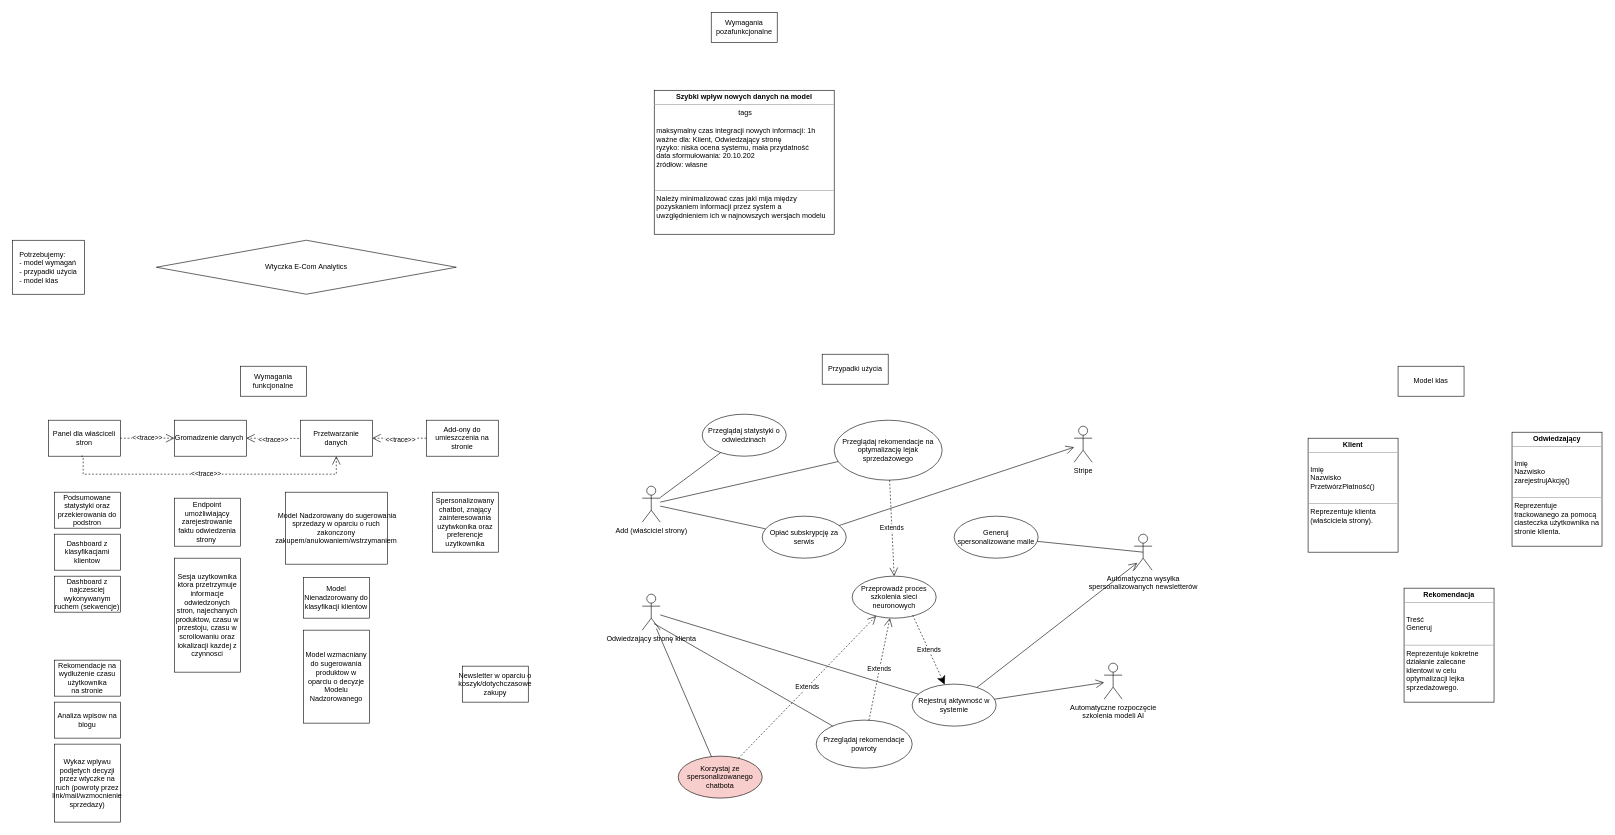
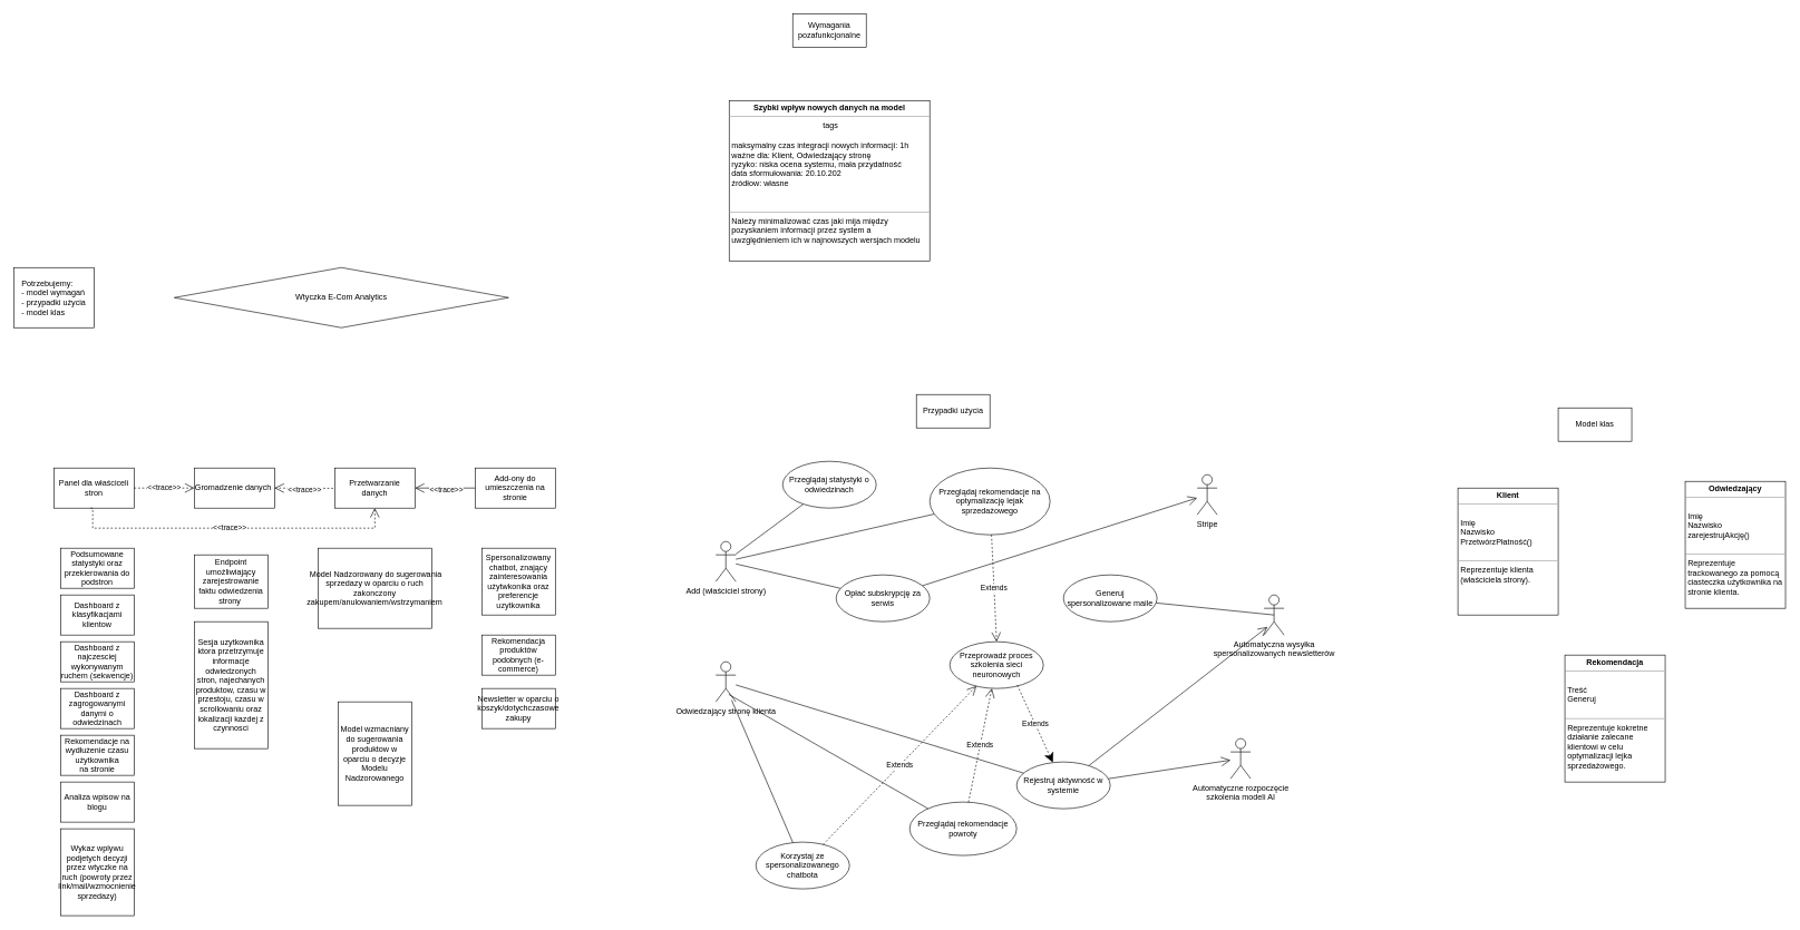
  <mxCell id="0" />
  <mxCell id="1" parent="0" />
  <mxCell id="2" value="&lt;div style=&quot;text-align: left;&quot;&gt;&lt;span style=&quot;background-color: initial;&quot;&gt;Potrzebujemy:&lt;/span&gt;&lt;/div&gt;&lt;div style=&quot;text-align: left;&quot;&gt;&lt;span style=&quot;background-color: initial;&quot;&gt;- model wymagań&lt;/span&gt;&lt;/div&gt;&lt;div style=&quot;text-align: left;&quot;&gt;&lt;span style=&quot;background-color: initial;&quot;&gt;- przypadki użycia&lt;/span&gt;&lt;/div&gt;&lt;div style=&quot;text-align: left;&quot;&gt;&lt;span style=&quot;background-color: initial;&quot;&gt;- model klas&lt;/span&gt;&lt;/div&gt;" style="rounded=0;whiteSpace=wrap;html=1;" parent="1" vertex="1"><mxGeometry x="20" y="400" width="120" height="90" as="geometry" /></mxCell>
- <mxCell id="3" value="Wymagania funkcjonalne" style="html=1;whiteSpace=wrap;" parent="1" vertex="1"><mxGeometry x="400" y="610" width="110" height="50" as="geometry" /></mxCell>
  <mxCell id="4" value="Gromadzenie danych&amp;nbsp;" style="html=1;whiteSpace=wrap;" parent="1" vertex="1"><mxGeometry x="290" y="700" width="120" height="60" as="geometry" /></mxCell>
  <mxCell id="5" value="Panel dla właściceli stron" style="html=1;whiteSpace=wrap;" parent="1" vertex="1"><mxGeometry x="80" y="700" width="120" height="60" as="geometry" /></mxCell>
  <mxCell id="6" value="Add-ony do umieszczenia na stronie" style="html=1;whiteSpace=wrap;" parent="1" vertex="1"><mxGeometry x="710" y="700" width="120" height="60" as="geometry" /></mxCell>
  <mxCell id="7" value="&lt;div&gt;Podsumowane statystyki oraz przekierowania do podstron&lt;br&gt;&lt;/div&gt;" style="html=1;whiteSpace=wrap;" parent="1" vertex="1"><mxGeometry x="90" y="820" width="110" height="60" as="geometry" /></mxCell>
  <mxCell id="8" value="Rekomendacje na wydłużenie czasu użytkownika&lt;br&gt;na stronie" style="html=1;whiteSpace=wrap;" parent="1" vertex="1"><mxGeometry x="90" y="1100" width="110" height="60" as="geometry" /></mxCell>
  <mxCell id="9" value="Endpoint umożliwiający zarejestrowanie faktu odwiedzenia strony&amp;nbsp;" style="html=1;whiteSpace=wrap;" parent="1" vertex="1"><mxGeometry x="290" y="830" width="110" height="80" as="geometry" /></mxCell>
  <mxCell id="10" value="&lt;div&gt;Spersonalizowany chatbot, znający zainteresowania użytwkonika oraz preferencje uzytkownika&lt;/div&gt;" style="html=1;whiteSpace=wrap;" parent="1" vertex="1"><mxGeometry x="720" y="820" width="110" height="100" as="geometry" /></mxCell>
+ <mxCell id="11" value="Rekomendacja produktów podobnych (e-commerce)" style="html=1;whiteSpace=wrap;" parent="1" vertex="1"><mxGeometry x="720" y="950" width="110" height="60" as="geometry" /></mxCell>
  <mxCell id="12" value="Przetwarzanie danych" style="html=1;whiteSpace=wrap;" parent="1" vertex="1"><mxGeometry x="500" y="700" width="120" height="60" as="geometry" /></mxCell>
  <mxCell id="13" value="" style="endArrow=open;dashed=1;endFill=0;endSize=12;html=1;rounded=0;exitX=1;exitY=0.5;exitDx=0;exitDy=0;entryX=0;entryY=0.5;entryDx=0;entryDy=0;" parent="1" source="5" target="4" edge="1"><mxGeometry width="160" relative="1" as="geometry"><mxPoint x="260" y="730" as="sourcePoint" /><mxPoint x="420" y="730" as="targetPoint" /></mxGeometry></mxCell>
  <mxCell id="14" value="&amp;lt;&amp;lt;trace&amp;gt;&amp;gt;" style="edgeLabel;html=1;align=center;verticalAlign=middle;resizable=0;points=[];" parent="13" vertex="1" connectable="0"><mxGeometry x="-0.02" y="2" relative="1" as="geometry"><mxPoint as="offset" /></mxGeometry></mxCell>
  <mxCell id="15" value="" style="endArrow=open;dashed=1;endFill=0;endSize=12;html=1;rounded=0;exitX=-0.018;exitY=0.507;exitDx=0;exitDy=0;entryX=1;entryY=0.5;entryDx=0;entryDy=0;exitPerimeter=0;" parent="1" source="12" target="4" edge="1"><mxGeometry width="160" relative="1" as="geometry"><mxPoint x="470" y="759.43" as="sourcePoint" /><mxPoint x="390" y="759.43" as="targetPoint" /></mxGeometry></mxCell>
  <mxCell id="16" value="&amp;lt;&amp;lt;trace&amp;gt;&amp;gt;" style="edgeLabel;html=1;align=center;verticalAlign=middle;resizable=0;points=[];" parent="15" vertex="1" connectable="0"><mxGeometry x="-0.02" y="2" relative="1" as="geometry"><mxPoint as="offset" /></mxGeometry></mxCell>
- <mxCell id="17" value="" style="endArrow=open;dashed=1;endFill=0;endSize=12;html=1;rounded=0;exitX=0;exitY=0.5;exitDx=0;exitDy=0;entryX=1;entryY=0.5;entryDx=0;entryDy=0;" parent="1" source="6" target="12" edge="1"><mxGeometry width="160" relative="1" as="geometry"><mxPoint x="728" y="770" as="sourcePoint" /><mxPoint x="640" y="770" as="targetPoint" /></mxGeometry></mxCell>
+ <mxCell id="17" value="" style="endArrow=open;dashed=0;endFill=0;endSize=12;html=1;rounded=0;exitX=0;exitY=0.5;exitDx=0;exitDy=0;entryX=1;entryY=0.5;entryDx=0;entryDy=0;" parent="1" source="6" target="12" edge="1"><mxGeometry width="160" relative="1" as="geometry"><mxPoint x="728" y="770" as="sourcePoint" /><mxPoint x="640" y="770" as="targetPoint" /></mxGeometry></mxCell>
  <mxCell id="18" value="&amp;lt;&amp;lt;trace&amp;gt;&amp;gt;" style="edgeLabel;html=1;align=center;verticalAlign=middle;resizable=0;points=[];" parent="17" vertex="1" connectable="0"><mxGeometry x="-0.02" y="2" relative="1" as="geometry"><mxPoint as="offset" /></mxGeometry></mxCell>
  <mxCell id="19" value="&lt;div&gt;&amp;nbsp;Model Nadzorowany do sugerowania sprzedazy w oparciu o ruch zakonczony zakupem/anulowaniem/wstrzymaniem&lt;/div&gt;" style="html=1;whiteSpace=wrap;" parent="1" vertex="1"><mxGeometry x="475" y="820" width="170" height="120" as="geometry" /></mxCell>
- <mxCell id="20" value="&lt;div&gt;Model Nienadzorowany do klasyfikacji klientow&lt;/div&gt;" style="html=1;whiteSpace=wrap;" parent="1" vertex="1"><mxGeometry x="505" y="962.5" width="110" height="67.5" as="geometry" /></mxCell>
  <mxCell id="21" value="" style="endArrow=open;dashed=1;endFill=0;endSize=12;html=1;rounded=0;exitX=0.458;exitY=1;exitDx=0;exitDy=0;entryX=0.5;entryY=1;entryDx=0;entryDy=0;edgeStyle=orthogonalEdgeStyle;exitPerimeter=0;" parent="1" source="5" target="12" edge="1"><mxGeometry width="160" relative="1" as="geometry"><mxPoint x="137.94" y="830" as="sourcePoint" /><mxPoint x="552.06" y="826.64" as="targetPoint" /><Array as="points"><mxPoint x="138" y="760" /><mxPoint x="138" y="790" /><mxPoint x="560" y="790" /></Array></mxGeometry></mxCell>
  <mxCell id="22" value="&amp;lt;&amp;lt;trace&amp;gt;&amp;gt;" style="edgeLabel;html=1;align=center;verticalAlign=middle;resizable=0;points=[];" parent="21" vertex="1" connectable="0"><mxGeometry x="-0.02" y="2" relative="1" as="geometry"><mxPoint as="offset" /></mxGeometry></mxCell>
  <mxCell id="23" value="Dashboard z najczesciej wykonywanym ruchem (sekwencje)" style="html=1;whiteSpace=wrap;" parent="1" vertex="1"><mxGeometry x="90" y="960" width="110" height="60" as="geometry" /></mxCell>
+ <mxCell id="24" value="Dashboard z zagrogowanymi danymi o odwiedzinach" style="html=1;whiteSpace=wrap;" parent="1" vertex="1"><mxGeometry x="90" y="1030" width="110" height="60" as="geometry" /></mxCell>
  <mxCell id="25" value="Dashboard z klasyfikacjami klientow" style="html=1;whiteSpace=wrap;" parent="1" vertex="1"><mxGeometry x="90" y="890" width="110" height="60" as="geometry" /></mxCell>
  <mxCell id="26" value="Analiza wpisow na blogu" style="html=1;whiteSpace=wrap;" parent="1" vertex="1"><mxGeometry x="90" y="1170" width="110" height="60" as="geometry" /></mxCell>
  <mxCell id="27" value="Wtyczka E-Com Analytics" style="rhombus;whiteSpace=wrap;html=1;" parent="1" vertex="1"><mxGeometry x="260" y="400" width="500" height="90" as="geometry" /></mxCell>
  <mxCell id="28" value="Sesja uzytkownika ktora przetrzymuje informacje odwiedzonych stron, najechanych produktow, czasu w przestoju, czasu w scrollowaniu oraz lokalizacji kazdej z czynnosci" style="html=1;whiteSpace=wrap;" parent="1" vertex="1"><mxGeometry x="290" y="930" width="110" height="190" as="geometry" /></mxCell>
  <mxCell id="29" value="Model wzmacniany do sugerowania produktow w oparciu o decyzje Modelu Nadzorowanego" style="html=1;whiteSpace=wrap;" parent="1" vertex="1"><mxGeometry x="505" y="1050" width="110" height="155" as="geometry" /></mxCell>
- <mxCell id="30" value="&lt;div&gt;Newsletter w oparciu o koszyk/dotychczasowe zakupy&lt;/div&gt;" style="html=1;whiteSpace=wrap;" parent="1" vertex="1"><mxGeometry x="770" y="1110" width="110" height="60" as="geometry" /></mxCell>
+ <mxCell id="30" value="&lt;div&gt;Newsletter w oparciu o koszyk/dotychczasowe zakupy&lt;/div&gt;" style="html=1;whiteSpace=wrap;" parent="1" vertex="1"><mxGeometry x="720" y="1030" width="110" height="60" as="geometry" /></mxCell>
  <mxCell id="31" value="Wykaz wplywu podjetych decyzji przez wtyczke na ruch (powroty przez link/mail/wzmocnienie sprzedazy)" style="html=1;whiteSpace=wrap;" parent="1" vertex="1"><mxGeometry x="90" y="1240" width="110" height="130" as="geometry" /></mxCell>
  <mxCell id="32" value="Przypadki użycia" style="html=1;whiteSpace=wrap;" vertex="1" parent="1"><mxGeometry x="1370" y="590" width="110" height="50" as="geometry" /></mxCell>
  <mxCell id="33" value="Add (właściciel strony)" style="shape=umlActor;verticalLabelPosition=bottom;verticalAlign=top;html=1;" vertex="1" parent="1"><mxGeometry x="1070" y="810" width="30" height="60" as="geometry" /></mxCell>
  <mxCell id="34" value="Odwiedzający stronę klienta" style="shape=umlActor;verticalLabelPosition=bottom;verticalAlign=top;html=1;" vertex="1" parent="1"><mxGeometry x="1070" y="990" width="30" height="60" as="geometry" /></mxCell>
  <mxCell id="35" value="Stripe" style="shape=umlActor;verticalLabelPosition=bottom;verticalAlign=top;html=1;" vertex="1" parent="1"><mxGeometry x="1790" y="710" width="30" height="60" as="geometry" /></mxCell>
  <mxCell id="36" value="Automatyczna wysyłka &lt;br&gt;spersonalizowanych newsletterów" style="shape=umlActor;verticalLabelPosition=bottom;verticalAlign=top;html=1;" vertex="1" parent="1"><mxGeometry x="1890" y="890" width="30" height="60" as="geometry" /></mxCell>
  <mxCell id="37" value="Przeglądaj statystyki o odwiedzinach" style="ellipse;whiteSpace=wrap;html=1;" vertex="1" parent="1"><mxGeometry x="1170" y="690" width="140" height="70" as="geometry" /></mxCell>
  <mxCell id="38" value="Rejestruj aktywność w systemie" style="ellipse;whiteSpace=wrap;html=1;" vertex="1" parent="1"><mxGeometry x="1520" y="1140" width="140" height="70" as="geometry" /></mxCell>
- <mxCell id="39" value="Opłać subskrypcję za serwis" style="ellipse;whiteSpace=wrap;html=1;" vertex="1" parent="1"><mxGeometry x="1270" y="860" width="140" height="70" as="geometry" /></mxCell>
- <mxCell id="40" value="Korzystaj ze spersonalizowanego chatbota" style="ellipse;whiteSpace=wrap;html=1;fillColor=#f8cecc;" vertex="1" parent="1"><mxGeometry x="1130" y="1260" width="140" height="70" as="geometry" /></mxCell>
+ <mxCell id="39" value="Opłać subskrypcję za serwis" style="ellipse;whiteSpace=wrap;html=1;" vertex="1" parent="1"><mxGeometry x="1250" y="860" width="140" height="70" as="geometry" /></mxCell>
+ <mxCell id="40" value="Korzystaj ze spersonalizowanego chatbota" style="ellipse;whiteSpace=wrap;html=1;" vertex="1" parent="1"><mxGeometry x="1130" y="1260" width="140" height="70" as="geometry" /></mxCell>
  <mxCell id="41" value="Przeglądaj rekomendacje powroty" style="ellipse;whiteSpace=wrap;html=1;" vertex="1" parent="1"><mxGeometry x="1360" y="1200" width="160" height="80" as="geometry" /></mxCell>
  <mxCell id="42" value="Automatyczne rozpoczęcie&lt;br&gt;szkolenia modeli AI" style="shape=umlActor;verticalLabelPosition=bottom;verticalAlign=top;html=1;" vertex="1" parent="1"><mxGeometry x="1840" y="1105" width="30" height="60" as="geometry" /></mxCell>
  <mxCell id="43" value="Przeglądaj rekomendacje na optymalizację lejak sprzedażowego" style="ellipse;whiteSpace=wrap;html=1;" vertex="1" parent="1"><mxGeometry x="1390" y="700" width="180" height="100" as="geometry" /></mxCell>
  <mxCell id="44" value="" style="endArrow=none;endFill=0;endSize=12;html=1;rounded=0;" edge="1" parent="1" source="33" target="39"><mxGeometry width="160" relative="1" as="geometry"><mxPoint x="1130" y="920" as="sourcePoint" /><mxPoint x="1401" y="869" as="targetPoint" /></mxGeometry></mxCell>
  <mxCell id="45" value="" style="endArrow=none;endFill=0;endSize=12;html=1;rounded=0;" edge="1" parent="1" source="33" target="43"><mxGeometry width="160" relative="1" as="geometry"><mxPoint x="1110" y="851" as="sourcePoint" /><mxPoint x="1411" y="879" as="targetPoint" /></mxGeometry></mxCell>
  <mxCell id="46" value="" style="endArrow=open;endFill=0;endSize=12;html=1;rounded=0;" edge="1" parent="1" source="39" target="35"><mxGeometry width="160" relative="1" as="geometry"><mxPoint x="1590" y="840" as="sourcePoint" /><mxPoint x="1891" y="868" as="targetPoint" /></mxGeometry></mxCell>
  <mxCell id="47" value="" style="endArrow=none;endFill=0;endSize=12;html=1;rounded=0;" edge="1" parent="1" source="33" target="37"><mxGeometry width="160" relative="1" as="geometry"><mxPoint x="1110" y="847" as="sourcePoint" /><mxPoint x="1407" y="779" as="targetPoint" /></mxGeometry></mxCell>
  <mxCell id="48" value="" style="endArrow=none;endFill=0;endSize=12;html=1;rounded=0;" edge="1" parent="1" source="34" target="38"><mxGeometry width="160" relative="1" as="geometry"><mxPoint x="1120" y="857" as="sourcePoint" /><mxPoint x="1417" y="789" as="targetPoint" /></mxGeometry></mxCell>
  <mxCell id="49" value="" style="endArrow=none;endFill=0;endSize=12;html=1;rounded=0;exitX=0.647;exitY=0.815;exitDx=0;exitDy=0;exitPerimeter=0;" edge="1" parent="1" source="34" target="41"><mxGeometry width="160" relative="1" as="geometry"><mxPoint x="1100" y="1020" as="sourcePoint" /><mxPoint x="1427" y="799" as="targetPoint" /></mxGeometry></mxCell>
  <mxCell id="50" value="" style="endArrow=none;endFill=0;endSize=12;html=1;rounded=0;exitX=0.788;exitY=0.955;exitDx=0;exitDy=0;exitPerimeter=0;" edge="1" parent="1" source="34" target="40"><mxGeometry width="160" relative="1" as="geometry"><mxPoint x="1110" y="1030" as="sourcePoint" /><mxPoint x="1404" y="1079" as="targetPoint" /></mxGeometry></mxCell>
  <mxCell id="51" value="" style="endArrow=open;endFill=0;endSize=12;html=1;rounded=0;" edge="1" parent="1" source="38" target="42"><mxGeometry width="160" relative="1" as="geometry"><mxPoint x="1550" y="1001" as="sourcePoint" /><mxPoint x="1844" y="1050" as="targetPoint" /></mxGeometry></mxCell>
  <mxCell id="52" value="" style="endArrow=open;endFill=0;endSize=12;html=1;rounded=0;entryX=0.174;entryY=0.797;entryDx=0;entryDy=0;entryPerimeter=0;" edge="1" parent="1" source="38" target="36"><mxGeometry width="160" relative="1" as="geometry"><mxPoint x="1539" y="983" as="sourcePoint" /><mxPoint x="1860" y="961" as="targetPoint" /></mxGeometry></mxCell>
  <mxCell id="53" value="Generuj spersonalizowane maile" style="ellipse;whiteSpace=wrap;html=1;" vertex="1" parent="1"><mxGeometry x="1590" y="860" width="140" height="70" as="geometry" /></mxCell>
  <mxCell id="54" value="Przeprowadź proces szkolenia sieci neuronowych" style="ellipse;whiteSpace=wrap;html=1;" vertex="1" parent="1"><mxGeometry x="1420" y="960" width="140" height="70" as="geometry" /></mxCell>
  <mxCell id="55" value="Extends" style="endArrow=open;endSize=12;dashed=1;html=1;rounded=0;" edge="1" parent="1" source="41" target="54"><mxGeometry width="160" relative="1" as="geometry"><mxPoint x="1250" y="1000" as="sourcePoint" /><mxPoint x="1410" y="1000" as="targetPoint" /></mxGeometry></mxCell>
  <mxCell id="56" value="" style="endArrow=none;endFill=0;endSize=12;html=1;rounded=0;entryX=0.5;entryY=0.5;entryDx=0;entryDy=0;entryPerimeter=0;" edge="1" parent="1" source="53" target="36"><mxGeometry width="160" relative="1" as="geometry"><mxPoint x="1557" y="1026" as="sourcePoint" /><mxPoint x="1864" y="1138" as="targetPoint" /></mxGeometry></mxCell>
  <mxCell id="57" value="Extends" style="endArrow=open;endSize=12;dashed=1;html=1;rounded=0;entryX=0.5;entryY=0;entryDx=0;entryDy=0;" edge="1" parent="1" source="43" target="54"><mxGeometry width="160" relative="1" as="geometry"><mxPoint x="1466" y="1210" as="sourcePoint" /><mxPoint x="1490" y="980" as="targetPoint" /></mxGeometry></mxCell>
  <mxCell id="58" value="Extends" style="endArrow=open;endSize=12;dashed=1;html=1;rounded=0;entryX=0.285;entryY=0.947;entryDx=0;entryDy=0;entryPerimeter=0;" edge="1" parent="1" source="40" target="54"><mxGeometry width="160" relative="1" as="geometry"><mxPoint x="1466" y="1210" as="sourcePoint" /><mxPoint x="1494" y="1040" as="targetPoint" /></mxGeometry></mxCell>
  <mxCell id="59" value="Extends" style="endArrow=classic;endSize=12;dashed=1;html=1;rounded=0;exitX=0.721;exitY=0.932;exitDx=0;exitDy=0;exitPerimeter=0;" edge="1" parent="1" source="54" target="38"><mxGeometry width="160" relative="1" as="geometry"><mxPoint x="1625" y="1080" as="sourcePoint" /><mxPoint x="1660" y="910" as="targetPoint" /></mxGeometry></mxCell>
  <mxCell id="60" value="Model klas" style="html=1;whiteSpace=wrap;" vertex="1" parent="1"><mxGeometry x="2330" y="610" width="110" height="50" as="geometry" /></mxCell>
  <mxCell id="61" value="&lt;p style=&quot;margin:0px;margin-top:4px;text-align:center;&quot;&gt;&lt;b&gt;Szybki wpływ nowych danych na model&lt;/b&gt;&lt;/p&gt;&lt;hr size=&quot;1&quot;&gt;&lt;p style=&quot;text-align: center; margin: 0px 0px 0px 4px;&quot;&gt;tags&lt;/p&gt;&lt;p style=&quot;margin:0px;margin-left:4px;&quot;&gt;&lt;br&gt;&lt;/p&gt;&lt;p style=&quot;margin:0px;margin-left:4px;&quot;&gt;maksymalny czas integracji nowych informacji: 1h&lt;/p&gt;&lt;p style=&quot;margin:0px;margin-left:4px;&quot;&gt;ważne dla: Klient, Odwiedzający stronę&lt;/p&gt;&lt;p style=&quot;margin:0px;margin-left:4px;&quot;&gt;ryzyko: niska ocena systemu, mała przydatność&lt;/p&gt;&lt;p style=&quot;margin:0px;margin-left:4px;&quot;&gt;data sformułowania: 20.10.202&lt;/p&gt;&lt;p style=&quot;margin:0px;margin-left:4px;&quot;&gt;źródłow: własne&lt;/p&gt;&lt;p style=&quot;margin:0px;margin-left:4px;&quot;&gt;&lt;br&gt;&lt;/p&gt;&lt;p style=&quot;margin:0px;margin-left:4px;&quot;&gt;&lt;br&gt;&lt;/p&gt;&lt;hr size=&quot;1&quot;&gt;&lt;p style=&quot;margin:0px;margin-left:4px;&quot;&gt;Należy minimalizować czas jaki mija między pozyskaniem informacji przez system a uwzględnieniem ich w najnowszych wersjach modelu&lt;/p&gt;" style="verticalAlign=top;align=left;overflow=fill;fontSize=12;fontFamily=Helvetica;html=1;whiteSpace=wrap;" vertex="1" parent="1"><mxGeometry x="1090" y="150" width="300" height="240" as="geometry" /></mxCell>
  <mxCell id="62" value="Wymagania pozafunkcjonalne" style="html=1;whiteSpace=wrap;" vertex="1" parent="1"><mxGeometry x="1185" y="20" width="110" height="50" as="geometry" /></mxCell>
  <mxCell id="63" value="&lt;p style=&quot;margin:0px;margin-top:4px;text-align:center;&quot;&gt;&lt;b&gt;Odwiedzający&lt;/b&gt;&lt;/p&gt;&lt;hr size=&quot;1&quot;&gt;&lt;p style=&quot;text-align: center; margin: 0px 0px 0px 4px;&quot;&gt;&lt;br&gt;&lt;/p&gt;&lt;p style=&quot;margin:0px;margin-left:4px;&quot;&gt;Imię&lt;/p&gt;&lt;p style=&quot;margin:0px;margin-left:4px;&quot;&gt;Nazwisko&lt;/p&gt;&lt;p style=&quot;margin:0px;margin-left:4px;&quot;&gt;zarejestrujAkcję()&lt;/p&gt;&lt;p style=&quot;margin:0px;margin-left:4px;&quot;&gt;&lt;br&gt;&lt;/p&gt;&lt;hr size=&quot;1&quot;&gt;&lt;p style=&quot;margin:0px;margin-left:4px;&quot;&gt;Reprezentuje trackowanego za pomocą ciasteczka użytkownika na stronie klienta.&lt;/p&gt;" style="verticalAlign=top;align=left;overflow=fill;fontSize=12;fontFamily=Helvetica;html=1;whiteSpace=wrap;" vertex="1" parent="1"><mxGeometry x="2520" y="720" width="150" height="190" as="geometry" /></mxCell>
  <mxCell id="64" value="&lt;p style=&quot;margin:0px;margin-top:4px;text-align:center;&quot;&gt;&lt;b&gt;Klient&lt;/b&gt;&lt;/p&gt;&lt;hr size=&quot;1&quot;&gt;&lt;p style=&quot;text-align: center; margin: 0px 0px 0px 4px;&quot;&gt;&lt;br&gt;&lt;/p&gt;&lt;p style=&quot;margin:0px;margin-left:4px;&quot;&gt;Imię&lt;/p&gt;&lt;p style=&quot;margin:0px;margin-left:4px;&quot;&gt;Nazwisko&lt;/p&gt;&lt;p style=&quot;margin:0px;margin-left:4px;&quot;&gt;PrzetwórzPłatność()&lt;/p&gt;&lt;p style=&quot;margin:0px;margin-left:4px;&quot;&gt;&lt;br&gt;&lt;/p&gt;&lt;hr size=&quot;1&quot;&gt;&lt;p style=&quot;margin:0px;margin-left:4px;&quot;&gt;Reprezentuje klienta (właściciela strony).&lt;/p&gt;" style="verticalAlign=top;align=left;overflow=fill;fontSize=12;fontFamily=Helvetica;html=1;whiteSpace=wrap;" vertex="1" parent="1"><mxGeometry x="2180" y="730" width="150" height="190" as="geometry" /></mxCell>
  <mxCell id="65" value="&lt;p style=&quot;margin:0px;margin-top:4px;text-align:center;&quot;&gt;&lt;b&gt;Rekomendacja&lt;/b&gt;&lt;/p&gt;&lt;hr size=&quot;1&quot;&gt;&lt;p style=&quot;text-align: center; margin: 0px 0px 0px 4px;&quot;&gt;&lt;br&gt;&lt;/p&gt;&lt;p style=&quot;margin:0px;margin-left:4px;&quot;&gt;Treść&lt;/p&gt;&lt;p style=&quot;margin:0px;margin-left:4px;&quot;&gt;Generuj&lt;/p&gt;&lt;p style=&quot;margin:0px;margin-left:4px;&quot;&gt;&lt;br&gt;&lt;/p&gt;&lt;hr size=&quot;1&quot;&gt;&lt;p style=&quot;margin:0px;margin-left:4px;&quot;&gt;Reprezentuje kokretne działanie zalecane klientowi w celu optymalizacji lejka sprzedażowego.&lt;/p&gt;" style="verticalAlign=top;align=left;overflow=fill;fontSize=12;fontFamily=Helvetica;html=1;whiteSpace=wrap;" vertex="1" parent="1"><mxGeometry x="2340" y="980" width="150" height="190" as="geometry" /></mxCell>
